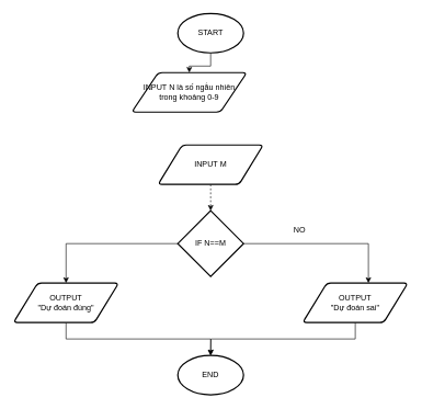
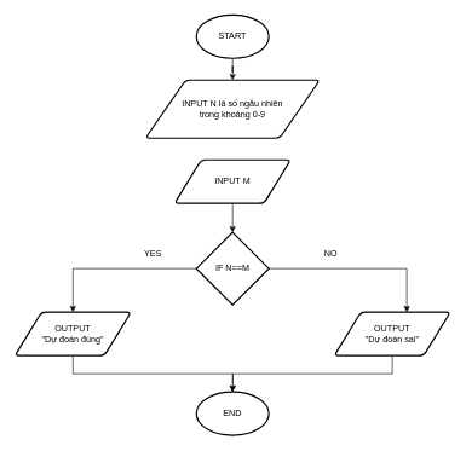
  <mxCell id="0" />
  <mxCell id="1" parent="0" />
  <mxCell id="2" style="edgeStyle=orthogonalEdgeStyle;rounded=0;orthogonalLoop=1;jettySize=auto;html=1;entryX=0.5;entryY=0;entryDx=0;entryDy=0;" edge="1" parent="1" source="3" target="4"><mxGeometry relative="1" as="geometry" /></mxCell>
  <mxCell id="3" value="START" style="strokeWidth=2;html=1;shape=mxgraph.flowchart.start_1;whiteSpace=wrap;" vertex="1" parent="1"><mxGeometry x="270" y="20" width="100" height="60" as="geometry" /></mxCell>
- <mxCell id="4" value="INPUT N là số ngẫu nhiên &lt;br&gt;trong khoảng 0-9" style="shape=parallelogram;html=1;strokeWidth=2;perimeter=parallelogramPerimeter;whiteSpace=wrap;rounded=1;arcSize=12;size=0.23;" vertex="1" parent="1"><mxGeometry x="200" y="110" width="175" height="60" as="geometry" /></mxCell>
+ <mxCell id="4" value="INPUT N là số ngẫu nhiên &lt;br&gt;trong khoảng 0-9" style="shape=parallelogram;html=1;strokeWidth=2;perimeter=parallelogramPerimeter;whiteSpace=wrap;rounded=1;arcSize=12;size=0.23;" vertex="1" parent="1"><mxGeometry x="200" y="110" width="240" height="80" as="geometry" /></mxCell>
  <mxCell id="5" value="END" style="strokeWidth=2;html=1;shape=mxgraph.flowchart.start_1;whiteSpace=wrap;" vertex="1" parent="1"><mxGeometry x="270" y="540" width="100" height="60" as="geometry" /></mxCell>
- <mxCell id="6" style="edgeStyle=orthogonalEdgeStyle;rounded=0;orthogonalLoop=1;jettySize=auto;html=1;entryX=0.5;entryY=0;entryDx=0;entryDy=0;entryPerimeter=0;dashed=1;" edge="1" parent="1" source="7" target="10"><mxGeometry relative="1" as="geometry" /></mxCell>
+ <mxCell id="6" style="edgeStyle=orthogonalEdgeStyle;rounded=0;orthogonalLoop=1;jettySize=auto;html=1;entryX=0.5;entryY=0;entryDx=0;entryDy=0;entryPerimeter=0;" edge="1" parent="1" source="7" target="10"><mxGeometry relative="1" as="geometry" /></mxCell>
  <mxCell id="7" value="INPUT M" style="shape=parallelogram;html=1;strokeWidth=2;perimeter=parallelogramPerimeter;whiteSpace=wrap;rounded=1;arcSize=12;size=0.23;" vertex="1" parent="1"><mxGeometry x="240" y="220" width="160" height="60" as="geometry" /></mxCell>
  <mxCell id="8" style="edgeStyle=orthogonalEdgeStyle;rounded=0;orthogonalLoop=1;jettySize=auto;html=1;entryX=0.5;entryY=0;entryDx=0;entryDy=0;" edge="1" parent="1" source="10" target="12"><mxGeometry relative="1" as="geometry" /></mxCell>
  <mxCell id="9" style="edgeStyle=orthogonalEdgeStyle;rounded=0;orthogonalLoop=1;jettySize=auto;html=1;" edge="1" parent="1" source="10"><mxGeometry relative="1" as="geometry"><mxPoint x="560" y="430" as="targetPoint" /><Array as="points"><mxPoint x="560" y="370" /><mxPoint x="560" y="431" /></Array></mxGeometry></mxCell>
  <mxCell id="10" value="IF N==M" style="strokeWidth=2;html=1;shape=mxgraph.flowchart.decision;whiteSpace=wrap;" vertex="1" parent="1"><mxGeometry x="270" y="320" width="100" height="100" as="geometry" /></mxCell>
  <mxCell id="11" style="edgeStyle=orthogonalEdgeStyle;rounded=0;orthogonalLoop=1;jettySize=auto;html=1;entryX=0.5;entryY=0;entryDx=0;entryDy=0;entryPerimeter=0;exitX=0.5;exitY=1;exitDx=0;exitDy=0;" edge="1" parent="1" source="12" target="5"><mxGeometry relative="1" as="geometry" /></mxCell>
  <mxCell id="12" value="OUTPUT &lt;br&gt;&quot;Dự đoán đúng&quot;" style="shape=parallelogram;html=1;strokeWidth=2;perimeter=parallelogramPerimeter;whiteSpace=wrap;rounded=1;arcSize=12;size=0.23;" vertex="1" parent="1"><mxGeometry x="20" y="430" width="160" height="60" as="geometry" /></mxCell>
  <mxCell id="13" style="edgeStyle=orthogonalEdgeStyle;rounded=0;orthogonalLoop=1;jettySize=auto;html=1;exitX=0.5;exitY=1;exitDx=0;exitDy=0;" edge="1" parent="1" source="14"><mxGeometry relative="1" as="geometry"><mxPoint x="320" y="540" as="targetPoint" /></mxGeometry></mxCell>
  <mxCell id="14" value="OUTPUT &lt;br&gt;&quot;Dự đoán sai&quot;" style="shape=parallelogram;html=1;strokeWidth=2;perimeter=parallelogramPerimeter;whiteSpace=wrap;rounded=1;arcSize=12;size=0.23;" vertex="1" parent="1"><mxGeometry x="460" y="430" width="160" height="60" as="geometry" /></mxCell>
+ <mxCell id="15" value="YES" style="text;html=1;resizable=0;autosize=1;align=center;verticalAlign=middle;points=[];fillColor=none;strokeColor=none;rounded=0;" vertex="1" parent="1"><mxGeometry x="185" y="335" width="50" height="30" as="geometry" /></mxCell>
  <mxCell id="16" value="NO" style="text;html=1;resizable=0;autosize=1;align=center;verticalAlign=middle;points=[];fillColor=none;strokeColor=none;rounded=0;" vertex="1" parent="1"><mxGeometry x="435" y="335" width="40" height="30" as="geometry" /></mxCell>
